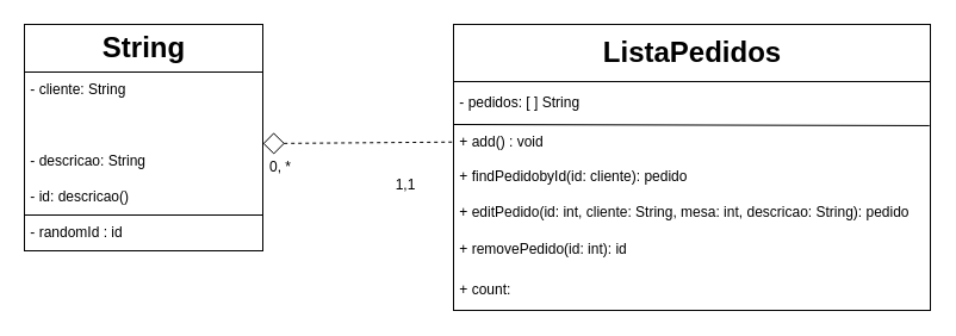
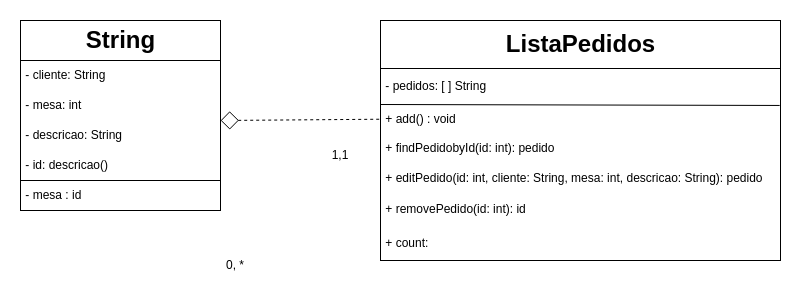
  <mxCell id="0" />
  <mxCell id="1" parent="0" />
  <mxCell id="2" value="" style="group" vertex="1" connectable="0" parent="1"><mxGeometry x="20" y="20" width="200" height="190" as="geometry" /></mxCell>
  <mxCell id="3" value="" style="rounded=0;whiteSpace=wrap;html=1;" vertex="1" parent="2"><mxGeometry width="200" height="190" as="geometry" /></mxCell>
  <mxCell id="4" style="edgeStyle=none;html=1;exitX=0;exitY=1;exitDx=0;exitDy=0;endArrow=none;endFill=0;entryX=1;entryY=1;entryDx=0;entryDy=0;" edge="1" parent="2" source="5" target="5"><mxGeometry relative="1" as="geometry"><mxPoint x="208.333" y="40" as="targetPoint" /></mxGeometry></mxCell>
  <mxCell id="5" value="String" style="text;strokeColor=none;fillColor=none;html=1;fontSize=24;fontStyle=1;verticalAlign=middle;align=center;" vertex="1" parent="2"><mxGeometry width="200" height="40" as="geometry" /></mxCell>
  <mxCell id="6" value="&amp;nbsp;- cliente: String" style="text;html=1;strokeColor=none;fillColor=none;align=left;verticalAlign=middle;whiteSpace=wrap;rounded=0;" vertex="1" parent="2"><mxGeometry y="40" width="200" height="30" as="geometry" /></mxCell>
+ <mxCell id="7" value="&amp;nbsp;- mesa: int" style="text;html=1;strokeColor=none;fillColor=none;align=left;verticalAlign=middle;whiteSpace=wrap;rounded=0;" vertex="1" parent="2"><mxGeometry y="70" width="200" height="30" as="geometry" /></mxCell>
  <mxCell id="8" value="&amp;nbsp;- descricao: String" style="text;html=1;strokeColor=none;fillColor=none;align=left;verticalAlign=middle;whiteSpace=wrap;rounded=0;" vertex="1" parent="2"><mxGeometry y="100" width="200" height="30" as="geometry" /></mxCell>
  <mxCell id="9" value="&amp;nbsp;- id: descricao()" style="text;html=1;strokeColor=none;fillColor=none;align=left;verticalAlign=middle;whiteSpace=wrap;rounded=0;" vertex="1" parent="2"><mxGeometry y="130" width="200" height="30" as="geometry" /></mxCell>
  <mxCell id="10" style="edgeStyle=none;html=1;exitX=0;exitY=1;exitDx=0;exitDy=0;entryX=1;entryY=1;entryDx=0;entryDy=0;endArrow=none;endFill=0;" edge="1" parent="2" source="9" target="9"><mxGeometry relative="1" as="geometry" /></mxCell>
- <mxCell id="11" value="&amp;nbsp;- randomId : id" style="text;html=1;strokeColor=none;fillColor=none;align=left;verticalAlign=middle;whiteSpace=wrap;rounded=0;" vertex="1" parent="2"><mxGeometry y="160" width="200" height="30" as="geometry" /></mxCell>
+ <mxCell id="11" value="&amp;nbsp;- mesa : id" style="text;html=1;strokeColor=none;fillColor=none;align=left;verticalAlign=middle;whiteSpace=wrap;rounded=0;" vertex="1" parent="2"><mxGeometry y="160" width="200" height="30" as="geometry" /></mxCell>
  <mxCell id="12" value="" style="group" vertex="1" connectable="0" parent="1"><mxGeometry x="380" y="20" width="400" height="240" as="geometry" /></mxCell>
  <mxCell id="13" value="" style="rounded=0;whiteSpace=wrap;html=1;" vertex="1" parent="12"><mxGeometry width="400" height="240" as="geometry" /></mxCell>
  <mxCell id="14" value="ListaPedidos" style="text;strokeColor=none;fillColor=none;html=1;fontSize=24;fontStyle=1;verticalAlign=middle;align=center;" vertex="1" parent="12"><mxGeometry width="400" height="48" as="geometry" /></mxCell>
  <mxCell id="15" style="edgeStyle=none;html=1;exitX=0;exitY=1;exitDx=0;exitDy=0;entryX=1;entryY=1;entryDx=0;entryDy=0;endArrow=none;endFill=0;" edge="1" parent="12" source="14" target="14"><mxGeometry relative="1" as="geometry" /></mxCell>
  <mxCell id="16" style="edgeStyle=none;html=1;exitX=0;exitY=1;exitDx=0;exitDy=0;entryX=0.998;entryY=0.354;entryDx=0;entryDy=0;entryPerimeter=0;endArrow=none;endFill=0;" edge="1" parent="12" source="17" target="13"><mxGeometry relative="1" as="geometry" /></mxCell>
  <mxCell id="17" value="&amp;nbsp;- pedidos: [ ] String" style="text;html=1;strokeColor=none;fillColor=none;align=left;verticalAlign=middle;whiteSpace=wrap;rounded=0;" vertex="1" parent="12"><mxGeometry y="48" width="400" height="36" as="geometry" /></mxCell>
  <mxCell id="18" value="&amp;nbsp;+ add() : void" style="text;html=1;strokeColor=none;fillColor=none;align=left;verticalAlign=middle;whiteSpace=wrap;rounded=0;" vertex="1" parent="12"><mxGeometry y="80.73" width="400" height="36" as="geometry" /></mxCell>
- <mxCell id="19" value="&amp;nbsp;+ findPedidobyId(id: cliente): pedido" style="text;html=1;strokeColor=none;fillColor=none;align=left;verticalAlign=middle;whiteSpace=wrap;rounded=0;" vertex="1" parent="12"><mxGeometry y="109.997" width="400" height="36" as="geometry" /></mxCell>
+ <mxCell id="19" value="&amp;nbsp;+ findPedidobyId(id: int): pedido" style="text;html=1;strokeColor=none;fillColor=none;align=left;verticalAlign=middle;whiteSpace=wrap;rounded=0;" vertex="1" parent="12"><mxGeometry y="109.997" width="400" height="36" as="geometry" /></mxCell>
  <mxCell id="20" value="&amp;nbsp;+ editPedido(id: int, cliente: String, mesa: int, descricao: String): pedido" style="text;html=1;strokeColor=none;fillColor=none;align=left;verticalAlign=middle;whiteSpace=wrap;rounded=0;" vertex="1" parent="12"><mxGeometry y="139.997" width="400" height="36" as="geometry" /></mxCell>
  <mxCell id="21" value="&amp;nbsp;+ removePedido(id: int): id" style="text;html=1;strokeColor=none;fillColor=none;align=left;verticalAlign=middle;whiteSpace=wrap;rounded=0;" vertex="1" parent="12"><mxGeometry y="172" width="400" height="34" as="geometry" /></mxCell>
  <mxCell id="22" value="&amp;nbsp;+ count:&amp;nbsp;" style="text;html=1;strokeColor=none;fillColor=none;align=left;verticalAlign=middle;whiteSpace=wrap;rounded=0;" vertex="1" parent="12"><mxGeometry y="206" width="400" height="34" as="geometry" /></mxCell>
  <mxCell id="23" style="edgeStyle=none;html=1;exitX=1;exitY=0;exitDx=0;exitDy=0;entryX=0;entryY=0.5;entryDx=0;entryDy=0;endArrow=none;endFill=0;startArrow=diamond;startFill=0;endSize=6;startSize=16;dashed=1;" edge="1" parent="1" source="8" target="18"><mxGeometry relative="1" as="geometry" /></mxCell>
  <mxCell id="24" value="1,1" style="text;html=1;strokeColor=none;fillColor=none;align=center;verticalAlign=middle;whiteSpace=wrap;rounded=0;" vertex="1" parent="1"><mxGeometry x="325" y="145" width="30" height="20" as="geometry" /></mxCell>
- <mxCell id="25" value="0, *" style="text;html=1;strokeColor=none;fillColor=none;align=center;verticalAlign=middle;whiteSpace=wrap;rounded=0;" vertex="1" parent="1"><mxGeometry x="220" y="130" width="30" height="20" as="geometry" /></mxCell>
+ <mxCell id="25" value="0, *" style="text;html=1;strokeColor=none;fillColor=none;align=center;verticalAlign=middle;whiteSpace=wrap;rounded=0;" vertex="1" parent="1"><mxGeometry x="220" y="255" width="30" height="20" as="geometry" /></mxCell>
